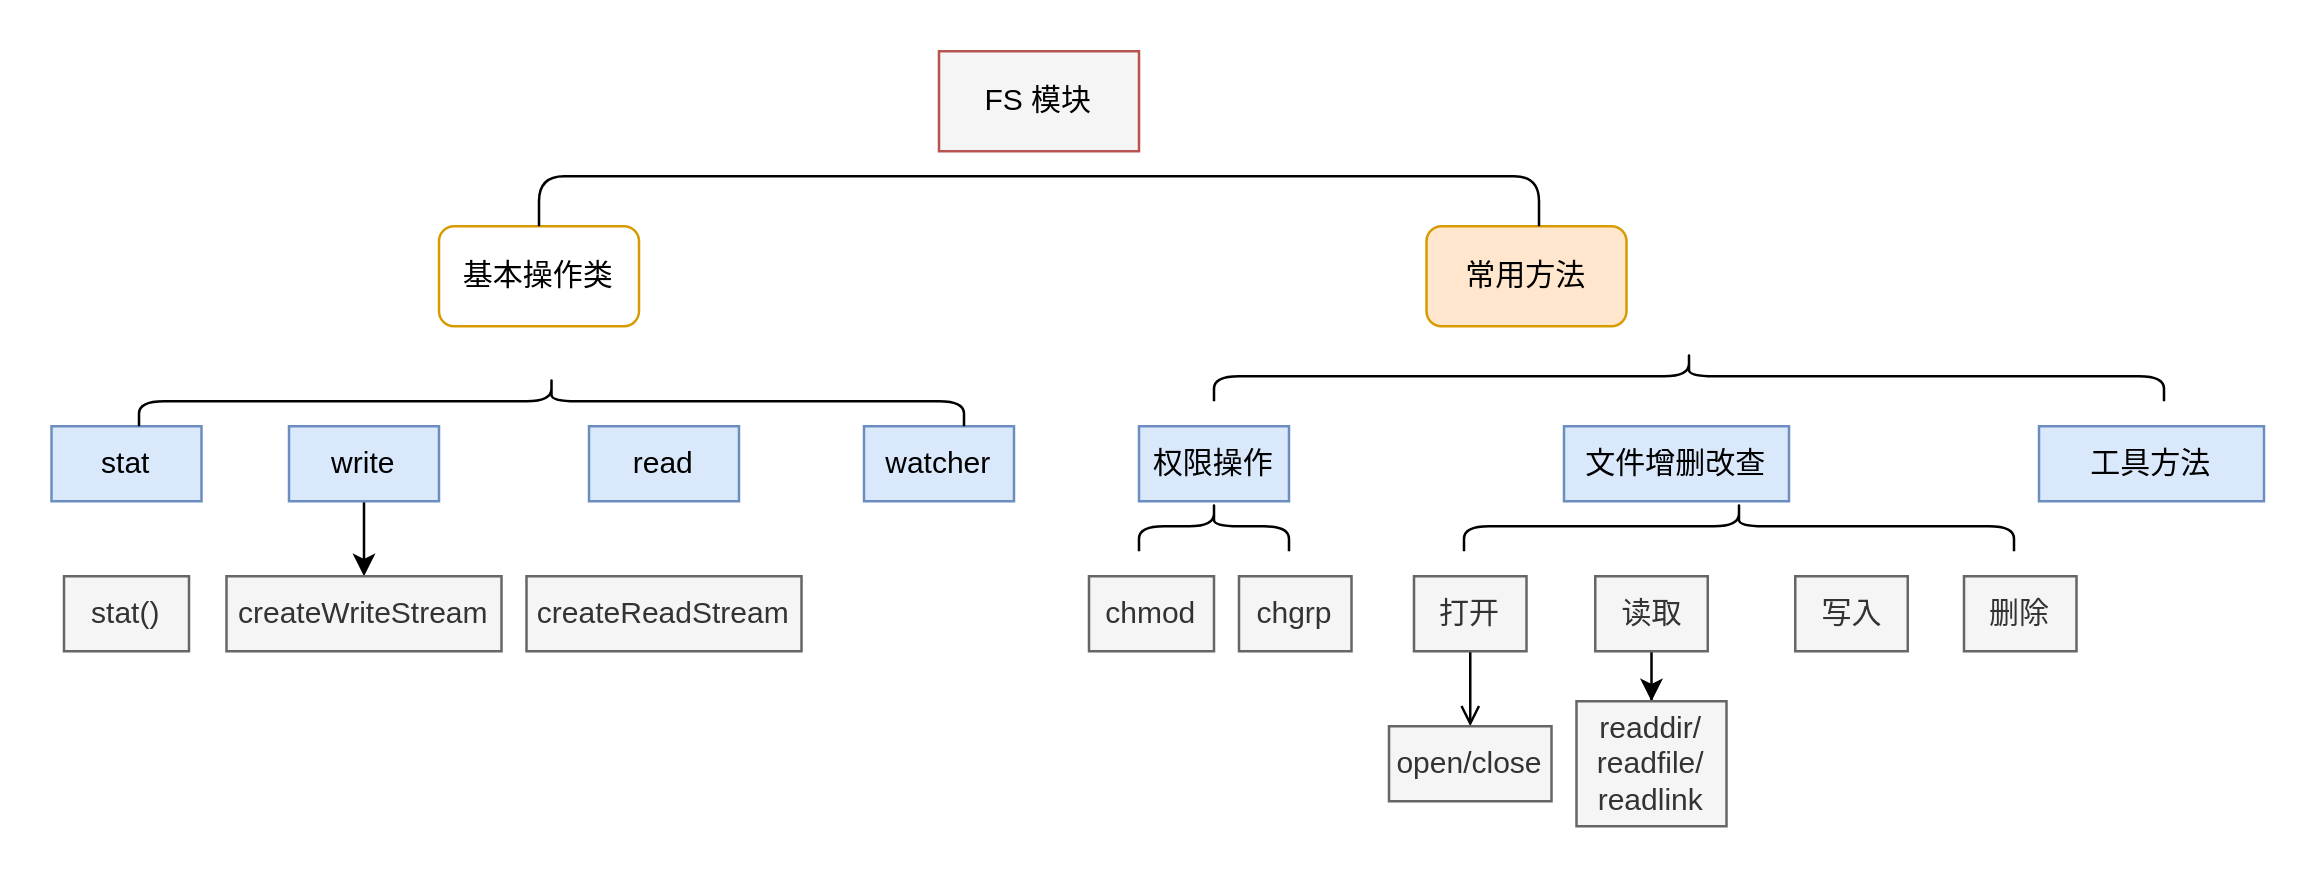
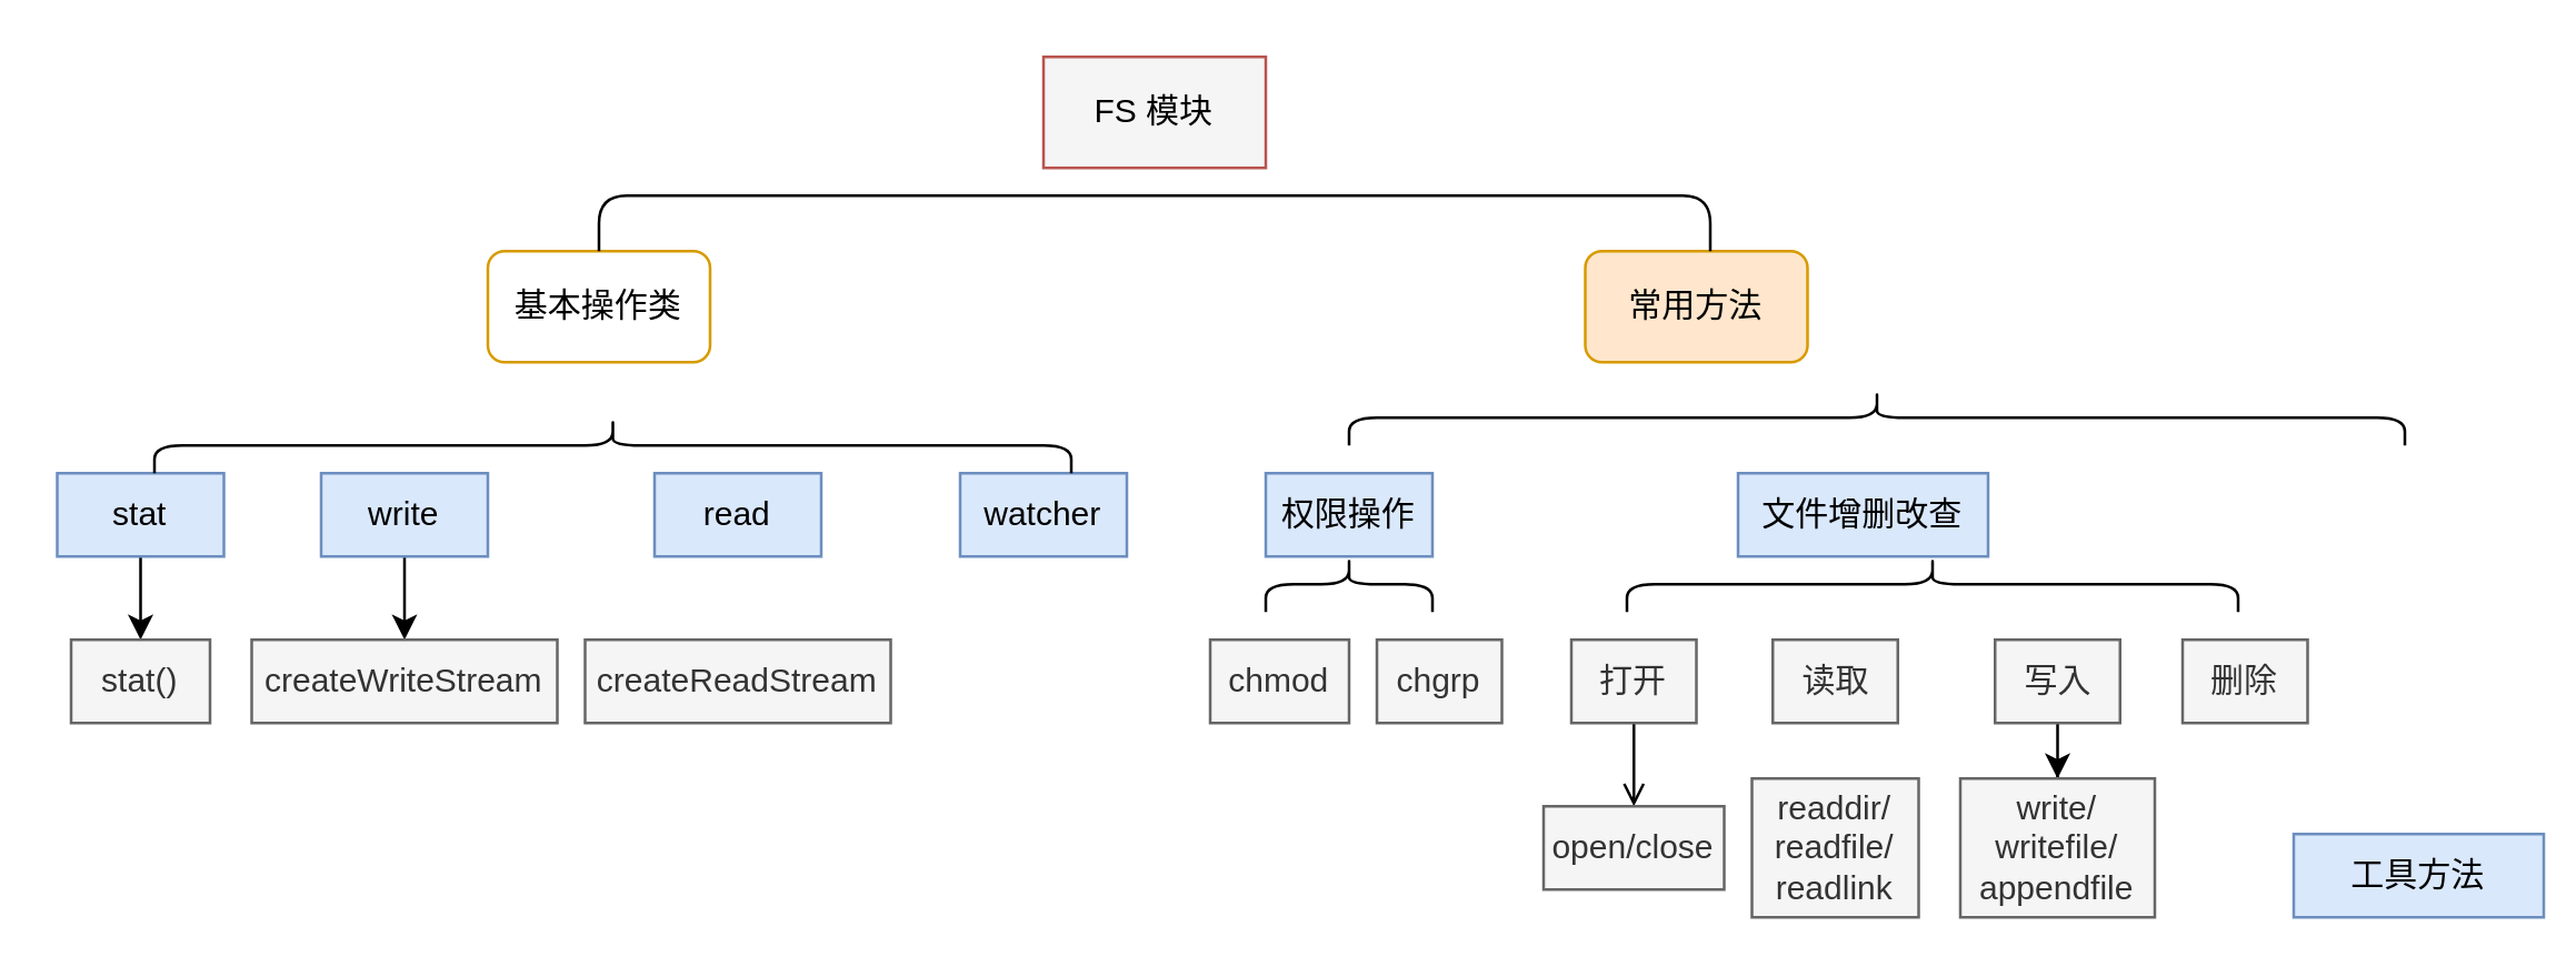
  <mxCell id="0" />
  <mxCell id="1" parent="0" />
  <mxCell id="2" value="FS 模块" style="rounded=0;whiteSpace=wrap;html=1;fillColor=#f5f5f5;strokeColor=#b85450;" vertex="1" parent="1"><mxGeometry x="375" y="20" width="80" height="40" as="geometry" /></mxCell>
  <mxCell id="3" value="基本操作类" style="rounded=1;whiteSpace=wrap;html=1;fillColor=#ffffff;strokeColor=#d79b00;" vertex="1" parent="1"><mxGeometry x="175" y="90" width="80" height="40" as="geometry" /></mxCell>
  <mxCell id="4" value="常用方法" style="rounded=1;whiteSpace=wrap;html=1;fillColor=#ffe6cc;strokeColor=#d79b00;" vertex="1" parent="1"><mxGeometry x="570" y="90" width="80" height="40" as="geometry" /></mxCell>
+ <mxCell id="5" value="" style="edgeStyle=orthogonalEdgeStyle;rounded=0;orthogonalLoop=1;jettySize=auto;html=1;" edge="1" parent="1" source="6" target="14"><mxGeometry relative="1" as="geometry" /></mxCell>
  <mxCell id="6" value="stat" style="text;html=1;strokeColor=#6c8ebf;fillColor=#dae8fc;align=center;verticalAlign=middle;whiteSpace=wrap;rounded=0;" vertex="1" parent="1"><mxGeometry x="20" y="170" width="60" height="30" as="geometry" /></mxCell>
  <mxCell id="7" value="" style="edgeStyle=orthogonalEdgeStyle;rounded=0;orthogonalLoop=1;jettySize=auto;html=1;" edge="1" parent="1" source="8" target="15"><mxGeometry relative="1" as="geometry" /></mxCell>
  <mxCell id="8" value="write" style="text;html=1;strokeColor=#6c8ebf;fillColor=#dae8fc;align=center;verticalAlign=middle;whiteSpace=wrap;rounded=0;" vertex="1" parent="1"><mxGeometry x="115" y="170" width="60" height="30" as="geometry" /></mxCell>
  <mxCell id="9" value="read" style="text;html=1;strokeColor=#6c8ebf;fillColor=#dae8fc;align=center;verticalAlign=middle;whiteSpace=wrap;rounded=0;" vertex="1" parent="1"><mxGeometry x="235" y="170" width="60" height="30" as="geometry" /></mxCell>
  <mxCell id="10" value="watcher" style="text;html=1;strokeColor=#6c8ebf;fillColor=#dae8fc;align=center;verticalAlign=middle;whiteSpace=wrap;rounded=0;" vertex="1" parent="1"><mxGeometry x="345" y="170" width="60" height="30" as="geometry" /></mxCell>
  <mxCell id="11" value="权限操作" style="text;html=1;strokeColor=#6c8ebf;fillColor=#dae8fc;align=center;verticalAlign=middle;whiteSpace=wrap;rounded=0;" vertex="1" parent="1"><mxGeometry x="455" y="170" width="60" height="30" as="geometry" /></mxCell>
  <mxCell id="12" value="文件增删改查" style="text;html=1;strokeColor=#6c8ebf;fillColor=#dae8fc;align=center;verticalAlign=middle;whiteSpace=wrap;rounded=0;" vertex="1" parent="1"><mxGeometry x="625" y="170" width="90" height="30" as="geometry" /></mxCell>
- <mxCell id="13" value="工具方法" style="text;html=1;strokeColor=#6c8ebf;fillColor=#dae8fc;align=center;verticalAlign=middle;whiteSpace=wrap;rounded=0;" vertex="1" parent="1"><mxGeometry x="815" y="170" width="90" height="30" as="geometry" /></mxCell>
+ <mxCell id="13" value="工具方法" style="text;html=1;strokeColor=#6c8ebf;fillColor=#dae8fc;align=center;verticalAlign=middle;whiteSpace=wrap;rounded=0;" vertex="1" parent="1"><mxGeometry x="825" y="300" width="90" height="30" as="geometry" /></mxCell>
  <mxCell id="14" value="stat()" style="text;html=1;align=center;verticalAlign=middle;whiteSpace=wrap;rounded=0;fillColor=#f5f5f5;fontColor=#333333;strokeColor=#666666;" vertex="1" parent="1"><mxGeometry x="25" y="230" width="50" height="30" as="geometry" /></mxCell>
  <mxCell id="15" value="createWriteStream" style="text;html=1;align=center;verticalAlign=middle;whiteSpace=wrap;rounded=0;fillColor=#f5f5f5;fontColor=#333333;strokeColor=#666666;" vertex="1" parent="1"><mxGeometry x="90" y="230" width="110" height="30" as="geometry" /></mxCell>
  <mxCell id="16" value="createReadStream" style="text;html=1;strokeColor=#666666;fillColor=#f5f5f5;align=center;verticalAlign=middle;whiteSpace=wrap;rounded=0;fontColor=#333333;" vertex="1" parent="1"><mxGeometry x="210" y="230" width="110" height="30" as="geometry" /></mxCell>
  <mxCell id="17" value="chmod" style="text;html=1;strokeColor=#666666;fillColor=#f5f5f5;align=center;verticalAlign=middle;whiteSpace=wrap;rounded=0;fontColor=#333333;" vertex="1" parent="1"><mxGeometry x="435" y="230" width="50" height="30" as="geometry" /></mxCell>
  <mxCell id="18" value="chgrp" style="text;html=1;strokeColor=#666666;fillColor=#f5f5f5;align=center;verticalAlign=middle;whiteSpace=wrap;rounded=0;fontColor=#333333;" vertex="1" parent="1"><mxGeometry x="495" y="230" width="45" height="30" as="geometry" /></mxCell>
  <mxCell id="19" value="" style="edgeStyle=orthogonalEdgeStyle;rounded=0;orthogonalLoop=1;jettySize=auto;html=1;endArrow=open;" edge="1" parent="1" source="20" target="26"><mxGeometry relative="1" as="geometry" /></mxCell>
  <mxCell id="20" value="打开" style="text;html=1;strokeColor=#666666;fillColor=#f5f5f5;align=center;verticalAlign=middle;whiteSpace=wrap;rounded=0;fontColor=#333333;" vertex="1" parent="1"><mxGeometry x="565" y="230" width="45" height="30" as="geometry" /></mxCell>
- <mxCell id="21" value="" style="edgeStyle=orthogonalEdgeStyle;rounded=0;orthogonalLoop=1;jettySize=auto;html=1;" edge="1" parent="1" source="22" target="27"><mxGeometry relative="1" as="geometry" /></mxCell>
  <mxCell id="22" value="读取" style="text;html=1;strokeColor=#666666;fillColor=#f5f5f5;align=center;verticalAlign=middle;whiteSpace=wrap;rounded=0;fontColor=#333333;" vertex="1" parent="1"><mxGeometry x="637.5" y="230" width="45" height="30" as="geometry" /></mxCell>
+ <mxCell id="23" value="" style="edgeStyle=orthogonalEdgeStyle;rounded=0;orthogonalLoop=1;jettySize=auto;html=1;" edge="1" parent="1" source="24" target="28"><mxGeometry relative="1" as="geometry" /></mxCell>
  <mxCell id="24" value="写入" style="text;html=1;strokeColor=#666666;fillColor=#f5f5f5;align=center;verticalAlign=middle;whiteSpace=wrap;rounded=0;fontColor=#333333;" vertex="1" parent="1"><mxGeometry x="717.5" y="230" width="45" height="30" as="geometry" /></mxCell>
  <mxCell id="25" value="删除" style="text;html=1;strokeColor=#666666;fillColor=#f5f5f5;align=center;verticalAlign=middle;whiteSpace=wrap;rounded=0;fontColor=#333333;" vertex="1" parent="1"><mxGeometry x="785" y="230" width="45" height="30" as="geometry" /></mxCell>
  <mxCell id="26" value="open/close" style="text;html=1;strokeColor=#666666;fillColor=#f5f5f5;align=center;verticalAlign=middle;whiteSpace=wrap;rounded=0;fontColor=#333333;" vertex="1" parent="1"><mxGeometry x="555" y="290" width="65" height="30" as="geometry" /></mxCell>
  <mxCell id="27" value="readdir/&lt;br&gt;readfile/&lt;br&gt;readlink" style="text;html=1;strokeColor=#666666;fillColor=#f5f5f5;align=center;verticalAlign=middle;whiteSpace=wrap;rounded=0;fontColor=#333333;" vertex="1" parent="1"><mxGeometry x="630" y="280" width="60" height="50" as="geometry" /></mxCell>
+ <mxCell id="28" value="write/&lt;br&gt;writefile/&lt;br&gt;appendfile" style="text;html=1;strokeColor=#666666;fillColor=#f5f5f5;align=center;verticalAlign=middle;whiteSpace=wrap;rounded=0;fontColor=#333333;" vertex="1" parent="1"><mxGeometry x="705" y="280" width="70" height="50" as="geometry" /></mxCell>
  <mxCell id="29" value="" style="shape=curlyBracket;whiteSpace=wrap;html=1;rounded=1;flipH=1;direction=south;size=0;" vertex="1" parent="1"><mxGeometry x="215" y="70" width="400" height="20" as="geometry" /></mxCell>
  <mxCell id="30" value="" style="shape=curlyBracket;whiteSpace=wrap;html=1;rounded=1;flipH=1;direction=south;" vertex="1" parent="1"><mxGeometry x="485" y="140" width="380" height="20" as="geometry" /></mxCell>
  <mxCell id="31" value="" style="shape=curlyBracket;whiteSpace=wrap;html=1;rounded=1;flipH=1;direction=south;" vertex="1" parent="1"><mxGeometry x="55" y="150" width="330" height="20" as="geometry" /></mxCell>
  <mxCell id="32" value="" style="shape=curlyBracket;whiteSpace=wrap;html=1;rounded=1;flipH=1;direction=south;" vertex="1" parent="1"><mxGeometry x="455" y="200" width="60" height="20" as="geometry" /></mxCell>
  <mxCell id="33" value="" style="shape=curlyBracket;whiteSpace=wrap;html=1;rounded=1;flipH=1;direction=south;" vertex="1" parent="1"><mxGeometry x="585" y="200" width="220" height="20" as="geometry" /></mxCell>
